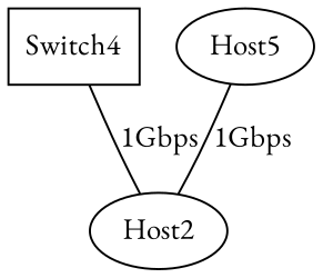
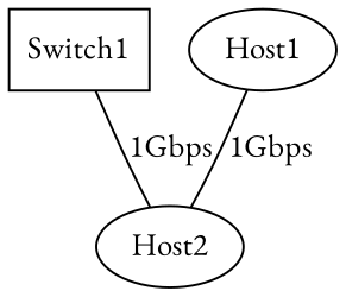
  graph {
    fontname="EB Garamond"
    node [fontname="EB Garamond" shape=ellipse]
    edge [fontname="EB Garamond"]
-   Switch1 [shape=box label=Switch4]
+   Switch1 [shape=box]
    Host2
-   Host1 [label=Host5]
+   Host1
    Switch1 -- Host2 [label="1Gbps"]
    Host1 -- Host2 [label="1Gbps"]
  }
